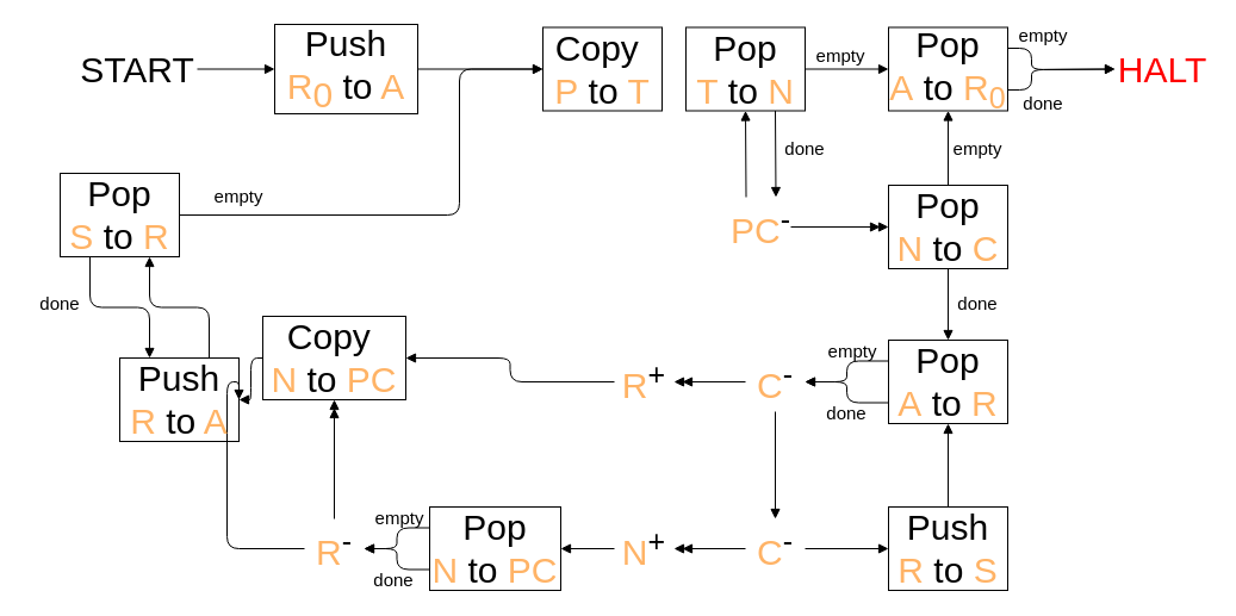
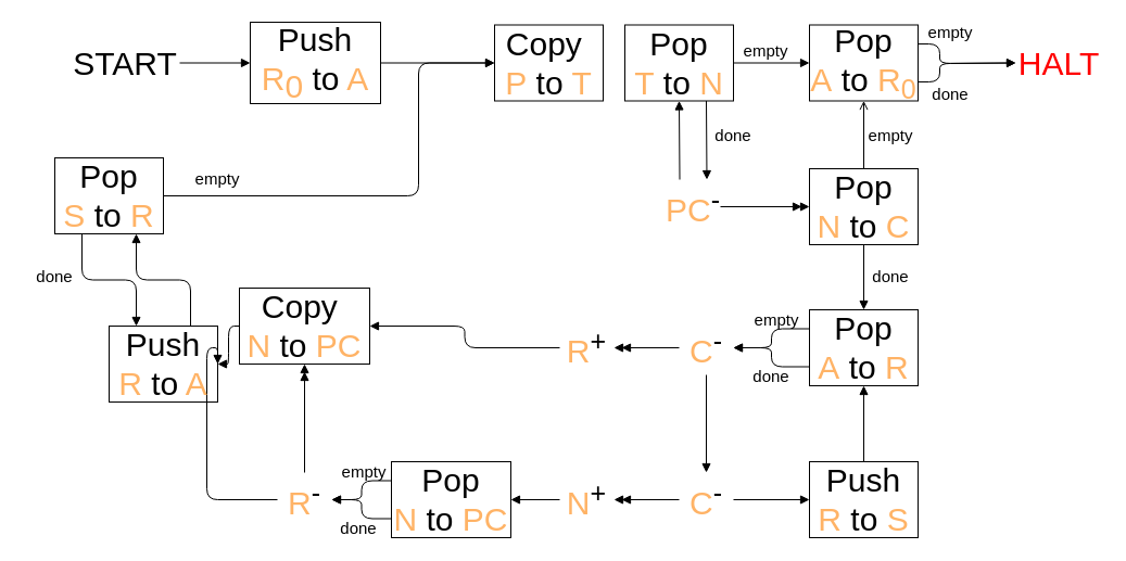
  <mxCell id="0" />
  <mxCell id="1" parent="0" />
  <mxCell id="2" style="edgeStyle=orthogonalEdgeStyle;html=1;exitX=1;exitY=0.5;exitDx=0;exitDy=0;entryX=0;entryY=0.5;entryDx=0;entryDy=0;fontSize=15;fontColor=#000000;endArrow=block;endFill=1;" edge="1" parent="1" source="3" target="5"><mxGeometry relative="1" as="geometry" /></mxCell>
  <mxCell id="3" value="START" style="text;html=1;strokeColor=none;fillColor=none;align=center;verticalAlign=middle;whiteSpace=wrap;rounded=0;fontSize=30;" vertex="1" parent="1"><mxGeometry x="65" y="42.5" width="100" height="30" as="geometry" /></mxCell>
  <mxCell id="4" style="edgeStyle=orthogonalEdgeStyle;html=1;exitX=1;exitY=0.5;exitDx=0;exitDy=0;entryX=0;entryY=0.5;entryDx=0;entryDy=0;fontSize=15;fontColor=#000000;endArrow=block;endFill=1;" edge="1" parent="1" source="5" target="6"><mxGeometry relative="1" as="geometry" /></mxCell>
  <mxCell id="5" value="&lt;font color=&quot;#000000&quot; style=&quot;font-size: 30px&quot;&gt;Push &lt;br&gt;&lt;/font&gt;R&lt;sub style=&quot;font-size: 30px&quot;&gt;0&lt;/sub&gt;&lt;font color=&quot;#000000&quot; style=&quot;font-size: 30px&quot;&gt; to &lt;/font&gt;A" style="rounded=0;whiteSpace=wrap;html=1;fontSize=30;fontColor=#FFB366;strokeColor=#000000;fillColor=none;" vertex="1" parent="1"><mxGeometry x="230" y="20" width="120" height="75" as="geometry" /></mxCell>
  <mxCell id="6" value="&lt;font color=&quot;#000000&quot; style=&quot;font-size: 30px&quot;&gt;Copy&amp;nbsp;&lt;br&gt;&lt;/font&gt;P&lt;font color=&quot;#000000&quot; style=&quot;font-size: 30px&quot;&gt;&amp;nbsp;to &lt;/font&gt;T" style="rounded=0;whiteSpace=wrap;html=1;fontSize=30;fontColor=#FFB366;strokeColor=#000000;fillColor=none;" vertex="1" parent="1"><mxGeometry x="455" y="22.5" width="100" height="70" as="geometry" /></mxCell>
  <mxCell id="7" style="edgeStyle=none;html=1;exitX=1;exitY=0.5;exitDx=0;exitDy=0;entryX=0;entryY=0.5;entryDx=0;entryDy=0;fontSize=15;fontColor=#000000;endArrow=block;endFill=1;" edge="1" parent="1" source="9" target="12"><mxGeometry relative="1" as="geometry" /></mxCell>
  <mxCell id="8" style="edgeStyle=none;html=1;exitX=0.75;exitY=1;exitDx=0;exitDy=0;entryX=0.75;entryY=0;entryDx=0;entryDy=0;fontSize=15;fontColor=#000000;endArrow=block;endFill=1;" edge="1" parent="1" source="9" target="19"><mxGeometry relative="1" as="geometry" /></mxCell>
  <mxCell id="9" value="&lt;font color=&quot;#000000&quot; style=&quot;font-size: 30px&quot;&gt;Pop&lt;br&gt;&lt;/font&gt;T&lt;font color=&quot;#000000&quot; style=&quot;font-size: 30px&quot;&gt;&amp;nbsp;to &lt;/font&gt;N" style="rounded=0;whiteSpace=wrap;html=1;fontSize=30;fontColor=#FFB366;strokeColor=#000000;fillColor=none;" vertex="1" parent="1"><mxGeometry x="575" y="22.5" width="100" height="70" as="geometry" /></mxCell>
  <mxCell id="10" style="edgeStyle=none;html=1;exitX=1;exitY=0.25;exitDx=0;exitDy=0;fontSize=30;fontColor=#FFB366;endArrow=block;endFill=1;entryX=0;entryY=0.5;entryDx=0;entryDy=0;" edge="1" parent="1" source="12" target="13"><mxGeometry relative="1" as="geometry"><mxPoint x="895" y="40.095" as="targetPoint" /><Array as="points"><mxPoint x="865" y="40" /><mxPoint x="865" y="58" /></Array></mxGeometry></mxCell>
  <mxCell id="11" style="edgeStyle=none;html=1;exitX=1;exitY=0.75;exitDx=0;exitDy=0;entryX=0;entryY=0.5;entryDx=0;entryDy=0;fontSize=30;fontColor=#FFB366;endArrow=block;endFill=1;" edge="1" parent="1" source="12" target="13"><mxGeometry relative="1" as="geometry"><Array as="points"><mxPoint x="865" y="75" /><mxPoint x="865" y="58" /></Array></mxGeometry></mxCell>
  <mxCell id="12" value="&lt;font color=&quot;#000000&quot; style=&quot;font-size: 30px&quot;&gt;Pop&lt;br&gt;&lt;/font&gt;A&lt;font color=&quot;#000000&quot; style=&quot;font-size: 30px&quot;&gt;&amp;nbsp;to &lt;/font&gt;R&lt;sub&gt;0&lt;/sub&gt;" style="rounded=0;whiteSpace=wrap;html=1;fontSize=30;fontColor=#FFB366;strokeColor=#000000;fillColor=none;" vertex="1" parent="1"><mxGeometry x="745" y="22.5" width="100" height="70" as="geometry" /></mxCell>
  <mxCell id="13" value="HALT" style="text;html=1;strokeColor=none;fillColor=none;align=center;verticalAlign=middle;whiteSpace=wrap;rounded=0;fontSize=30;fontColor=#FF0000;" vertex="1" parent="1"><mxGeometry x="935" y="42.5" width="80" height="30" as="geometry" /></mxCell>
  <mxCell id="14" value="empty" style="text;html=1;strokeColor=none;fillColor=none;align=center;verticalAlign=middle;whiteSpace=wrap;rounded=0;fontSize=15;fontColor=#000000;" vertex="1" parent="1"><mxGeometry x="845" y="20" width="60" height="17.5" as="geometry" /></mxCell>
  <mxCell id="15" value="done" style="text;html=1;strokeColor=none;fillColor=none;align=center;verticalAlign=middle;whiteSpace=wrap;rounded=0;fontSize=15;fontColor=#000000;" vertex="1" parent="1"><mxGeometry x="845" y="77.5" width="60" height="17.5" as="geometry" /></mxCell>
  <mxCell id="16" value="empty" style="text;html=1;strokeColor=none;fillColor=none;align=center;verticalAlign=middle;whiteSpace=wrap;rounded=0;fontSize=15;fontColor=#000000;" vertex="1" parent="1"><mxGeometry x="675" y="37.5" width="60" height="17.5" as="geometry" /></mxCell>
  <mxCell id="17" style="edgeStyle=none;html=1;exitX=0.25;exitY=0;exitDx=0;exitDy=0;entryX=0.5;entryY=1;entryDx=0;entryDy=0;fontSize=15;fontColor=#000000;endArrow=block;endFill=1;" edge="1" parent="1" source="19" target="9"><mxGeometry relative="1" as="geometry" /></mxCell>
  <mxCell id="18" style="edgeStyle=none;html=1;exitX=1;exitY=0.5;exitDx=0;exitDy=0;entryX=0;entryY=0.5;entryDx=0;entryDy=0;fontSize=15;fontColor=#000000;endArrow=doubleBlock;endFill=1;" edge="1" parent="1" source="19" target="22"><mxGeometry relative="1" as="geometry" /></mxCell>
  <mxCell id="19" value="&lt;font color=&quot;#ffb366&quot;&gt;PC&lt;/font&gt;&lt;sup&gt;-&lt;/sup&gt;" style="text;html=1;strokeColor=none;fillColor=none;align=center;verticalAlign=middle;whiteSpace=wrap;rounded=0;fontSize=30;" vertex="1" parent="1"><mxGeometry x="613" y="165" width="50" height="50" as="geometry" /></mxCell>
- <mxCell id="20" style="edgeStyle=none;html=1;exitX=0.5;exitY=0;exitDx=0;exitDy=0;entryX=0.5;entryY=1;entryDx=0;entryDy=0;fontSize=15;fontColor=#000000;endArrow=block;endFill=1;" edge="1" parent="1" source="22" target="12"><mxGeometry relative="1" as="geometry" /></mxCell>
+ <mxCell id="20" style="edgeStyle=none;html=1;exitX=0.5;exitY=0;exitDx=0;exitDy=0;entryX=0.5;entryY=1;entryDx=0;entryDy=0;fontSize=15;fontColor=#000000;endArrow=open;endFill=1;" edge="1" parent="1" source="22" target="12"><mxGeometry relative="1" as="geometry" /></mxCell>
  <mxCell id="21" style="edgeStyle=none;html=1;exitX=0.5;exitY=1;exitDx=0;exitDy=0;entryX=0.5;entryY=0;entryDx=0;entryDy=0;fontSize=15;fontColor=#000000;endArrow=block;endFill=1;" edge="1" parent="1" source="22" target="27"><mxGeometry relative="1" as="geometry" /></mxCell>
  <mxCell id="22" value="&lt;font color=&quot;#000000&quot; style=&quot;font-size: 30px&quot;&gt;Pop&lt;br&gt;&lt;/font&gt;N&lt;font color=&quot;#000000&quot; style=&quot;font-size: 30px&quot;&gt;&amp;nbsp;to &lt;/font&gt;C" style="rounded=0;whiteSpace=wrap;html=1;fontSize=30;fontColor=#FFB366;strokeColor=#000000;fillColor=none;" vertex="1" parent="1"><mxGeometry x="745" y="155" width="100" height="70" as="geometry" /></mxCell>
  <mxCell id="23" value="done" style="text;html=1;strokeColor=none;fillColor=none;align=center;verticalAlign=middle;whiteSpace=wrap;rounded=0;fontSize=15;fontColor=#000000;" vertex="1" parent="1"><mxGeometry x="645" y="115" width="60" height="17.5" as="geometry" /></mxCell>
  <mxCell id="24" value="empty" style="text;html=1;strokeColor=none;fillColor=none;align=center;verticalAlign=middle;whiteSpace=wrap;rounded=0;fontSize=15;fontColor=#000000;" vertex="1" parent="1"><mxGeometry x="795" y="115" width="50" height="17.5" as="geometry" /></mxCell>
  <mxCell id="25" style="edgeStyle=orthogonalEdgeStyle;html=1;exitX=0;exitY=0.25;exitDx=0;exitDy=0;entryX=1;entryY=0.5;entryDx=0;entryDy=0;fontSize=15;fontColor=#000000;endArrow=block;endFill=1;" edge="1" parent="1" source="27" target="31"><mxGeometry relative="1" as="geometry" /></mxCell>
  <mxCell id="26" style="edgeStyle=orthogonalEdgeStyle;html=1;exitX=0;exitY=0.75;exitDx=0;exitDy=0;fontSize=15;fontColor=#000000;endArrow=block;endFill=1;entryX=1;entryY=0.5;entryDx=0;entryDy=0;" edge="1" parent="1" source="27" target="31"><mxGeometry relative="1" as="geometry"><mxPoint x="685" y="337.333" as="targetPoint" /></mxGeometry></mxCell>
  <mxCell id="27" value="&lt;font color=&quot;#000000&quot; style=&quot;font-size: 30px&quot;&gt;Pop&lt;br&gt;&lt;/font&gt;A&lt;font color=&quot;#000000&quot; style=&quot;font-size: 30px&quot;&gt;&amp;nbsp;to &lt;/font&gt;R" style="rounded=0;whiteSpace=wrap;html=1;fontSize=30;fontColor=#FFB366;strokeColor=#000000;fillColor=none;" vertex="1" parent="1"><mxGeometry x="745" y="285" width="100" height="70" as="geometry" /></mxCell>
  <mxCell id="28" value="done" style="text;html=1;strokeColor=none;fillColor=none;align=center;verticalAlign=middle;whiteSpace=wrap;rounded=0;fontSize=15;fontColor=#000000;" vertex="1" parent="1"><mxGeometry x="790" y="245" width="60" height="17.5" as="geometry" /></mxCell>
  <mxCell id="29" style="edgeStyle=orthogonalEdgeStyle;html=1;exitX=0.5;exitY=1;exitDx=0;exitDy=0;entryX=0.5;entryY=0;entryDx=0;entryDy=0;fontSize=15;fontColor=#000000;endArrow=block;endFill=1;" edge="1" parent="1" source="31" target="36"><mxGeometry relative="1" as="geometry" /></mxCell>
  <mxCell id="30" style="edgeStyle=orthogonalEdgeStyle;html=1;exitX=0;exitY=0.5;exitDx=0;exitDy=0;entryX=1;entryY=0.5;entryDx=0;entryDy=0;fontSize=15;fontColor=#000000;endArrow=doubleBlock;endFill=1;" edge="1" parent="1" source="31" target="38"><mxGeometry relative="1" as="geometry" /></mxCell>
  <mxCell id="31" value="&lt;font color=&quot;#ffb366&quot;&gt;C&lt;/font&gt;&lt;sup&gt;-&lt;/sup&gt;" style="text;html=1;strokeColor=none;fillColor=none;align=center;verticalAlign=middle;whiteSpace=wrap;rounded=0;fontSize=30;" vertex="1" parent="1"><mxGeometry x="625" y="295" width="50" height="50" as="geometry" /></mxCell>
  <mxCell id="32" value="empty" style="text;html=1;strokeColor=none;fillColor=none;align=center;verticalAlign=middle;whiteSpace=wrap;rounded=0;fontSize=15;fontColor=#000000;" vertex="1" parent="1"><mxGeometry x="690" y="285" width="50" height="17.5" as="geometry" /></mxCell>
  <mxCell id="33" value="done" style="text;html=1;strokeColor=none;fillColor=none;align=center;verticalAlign=middle;whiteSpace=wrap;rounded=0;fontSize=15;fontColor=#000000;" vertex="1" parent="1"><mxGeometry x="680" y="337.5" width="60" height="17.5" as="geometry" /></mxCell>
  <mxCell id="34" style="edgeStyle=orthogonalEdgeStyle;html=1;exitX=0;exitY=0.5;exitDx=0;exitDy=0;entryX=1;entryY=0.5;entryDx=0;entryDy=0;fontSize=15;fontColor=#000000;endArrow=doubleBlock;endFill=1;" edge="1" parent="1" source="36" target="40"><mxGeometry relative="1" as="geometry" /></mxCell>
  <mxCell id="35" style="edgeStyle=orthogonalEdgeStyle;html=1;exitX=1;exitY=0.5;exitDx=0;exitDy=0;entryX=0;entryY=0.5;entryDx=0;entryDy=0;fontSize=15;fontColor=#000000;endArrow=block;endFill=1;" edge="1" parent="1" source="36" target="42"><mxGeometry relative="1" as="geometry" /></mxCell>
  <mxCell id="36" value="&lt;font color=&quot;#ffb366&quot;&gt;C&lt;/font&gt;&lt;sup&gt;-&lt;/sup&gt;" style="text;html=1;strokeColor=none;fillColor=none;align=center;verticalAlign=middle;whiteSpace=wrap;rounded=0;fontSize=30;" vertex="1" parent="1"><mxGeometry x="625" y="435" width="50" height="50" as="geometry" /></mxCell>
  <mxCell id="37" style="edgeStyle=orthogonalEdgeStyle;html=1;exitX=0;exitY=0.5;exitDx=0;exitDy=0;entryX=1;entryY=0.5;entryDx=0;entryDy=0;fontSize=15;fontColor=#000000;endArrow=block;endFill=1;" edge="1" parent="1" source="38" target="47"><mxGeometry relative="1" as="geometry" /></mxCell>
  <mxCell id="38" value="&lt;font color=&quot;#ffb366&quot;&gt;R&lt;/font&gt;&lt;sup&gt;+&lt;/sup&gt;" style="text;html=1;strokeColor=none;fillColor=none;align=center;verticalAlign=middle;whiteSpace=wrap;rounded=0;fontSize=30;" vertex="1" parent="1"><mxGeometry x="515" y="295" width="50" height="50" as="geometry" /></mxCell>
  <mxCell id="39" style="edgeStyle=orthogonalEdgeStyle;html=1;exitX=0;exitY=0.5;exitDx=0;exitDy=0;entryX=1;entryY=0.5;entryDx=0;entryDy=0;fontSize=15;fontColor=#000000;endArrow=block;endFill=1;" edge="1" parent="1" source="40" target="45"><mxGeometry relative="1" as="geometry" /></mxCell>
  <mxCell id="40" value="&lt;font color=&quot;#ffb366&quot;&gt;N&lt;/font&gt;&lt;sup&gt;+&lt;/sup&gt;" style="text;html=1;strokeColor=none;fillColor=none;align=center;verticalAlign=middle;whiteSpace=wrap;rounded=0;fontSize=30;" vertex="1" parent="1"><mxGeometry x="515" y="435" width="50" height="50" as="geometry" /></mxCell>
  <mxCell id="41" style="edgeStyle=orthogonalEdgeStyle;html=1;exitX=0.5;exitY=0;exitDx=0;exitDy=0;entryX=0.5;entryY=1;entryDx=0;entryDy=0;fontSize=15;fontColor=#000000;endArrow=block;endFill=1;" edge="1" parent="1" source="42" target="27"><mxGeometry relative="1" as="geometry" /></mxCell>
  <mxCell id="42" value="&lt;font color=&quot;#000000&quot; style=&quot;font-size: 30px&quot;&gt;Push&lt;br&gt;&lt;/font&gt;R&lt;font color=&quot;#000000&quot; style=&quot;font-size: 30px&quot;&gt;&amp;nbsp;to &lt;/font&gt;S" style="rounded=0;whiteSpace=wrap;html=1;fontSize=30;fontColor=#FFB366;strokeColor=#000000;fillColor=none;" vertex="1" parent="1"><mxGeometry x="745" y="425" width="100" height="70" as="geometry" /></mxCell>
  <mxCell id="43" style="edgeStyle=orthogonalEdgeStyle;html=1;exitX=0;exitY=0.75;exitDx=0;exitDy=0;entryX=1;entryY=0.5;entryDx=0;entryDy=0;fontSize=15;fontColor=#000000;endArrow=block;endFill=1;" edge="1" parent="1" source="45" target="50"><mxGeometry relative="1" as="geometry" /></mxCell>
  <mxCell id="44" style="edgeStyle=orthogonalEdgeStyle;html=1;exitX=0;exitY=0.25;exitDx=0;exitDy=0;fontSize=15;fontColor=#000000;endArrow=block;endFill=1;entryX=1;entryY=0.5;entryDx=0;entryDy=0;" edge="1" parent="1" source="45" target="50"><mxGeometry relative="1" as="geometry"><mxPoint x="320" y="442.207" as="targetPoint" /></mxGeometry></mxCell>
  <mxCell id="45" value="&lt;font color=&quot;#000000&quot; style=&quot;font-size: 30px&quot;&gt;Pop&lt;br&gt;&lt;/font&gt;N&lt;font color=&quot;#000000&quot; style=&quot;font-size: 30px&quot;&gt;&amp;nbsp;to &lt;/font&gt;PC" style="rounded=0;whiteSpace=wrap;html=1;fontSize=30;fontColor=#FFB366;strokeColor=#000000;fillColor=none;" vertex="1" parent="1"><mxGeometry x="360" y="425" width="110" height="70" as="geometry" /></mxCell>
  <mxCell id="46" style="edgeStyle=orthogonalEdgeStyle;html=1;exitX=0;exitY=0.5;exitDx=0;exitDy=0;entryX=1;entryY=0.5;entryDx=0;entryDy=0;fontSize=15;fontColor=#000000;endArrow=block;endFill=1;" edge="1" parent="1" source="47" target="52"><mxGeometry relative="1" as="geometry" /></mxCell>
  <mxCell id="47" value="&lt;font color=&quot;#000000&quot; style=&quot;font-size: 30px&quot;&gt;Copy&amp;nbsp;&lt;br&gt;&lt;/font&gt;N&lt;font color=&quot;#000000&quot; style=&quot;font-size: 30px&quot;&gt;&amp;nbsp;to &lt;/font&gt;PC" style="rounded=0;whiteSpace=wrap;html=1;fontSize=30;fontColor=#FFB366;strokeColor=#000000;fillColor=none;" vertex="1" parent="1"><mxGeometry x="220" y="265" width="120" height="70" as="geometry" /></mxCell>
  <mxCell id="48" style="edgeStyle=orthogonalEdgeStyle;html=1;exitX=0.5;exitY=0;exitDx=0;exitDy=0;entryX=0.5;entryY=1;entryDx=0;entryDy=0;fontSize=15;fontColor=#000000;endArrow=doubleBlock;endFill=1;" edge="1" parent="1" source="50" target="47"><mxGeometry relative="1" as="geometry" /></mxCell>
  <mxCell id="49" style="edgeStyle=orthogonalEdgeStyle;html=1;exitX=0;exitY=0.5;exitDx=0;exitDy=0;entryX=1;entryY=0.5;entryDx=0;entryDy=0;fontSize=15;fontColor=#000000;endArrow=block;endFill=1;" edge="1" parent="1" source="50" target="52"><mxGeometry relative="1" as="geometry"><Array as="points"><mxPoint x="190" y="460" /><mxPoint x="190" y="320" /></Array></mxGeometry></mxCell>
  <mxCell id="50" value="&lt;font color=&quot;#ffb366&quot;&gt;R&lt;/font&gt;&lt;sup&gt;-&lt;/sup&gt;" style="text;html=1;strokeColor=none;fillColor=none;align=center;verticalAlign=middle;whiteSpace=wrap;rounded=0;fontSize=30;" vertex="1" parent="1"><mxGeometry x="255" y="435" width="50" height="50" as="geometry" /></mxCell>
  <mxCell id="51" style="edgeStyle=orthogonalEdgeStyle;html=1;exitX=0.75;exitY=0;exitDx=0;exitDy=0;entryX=0.75;entryY=1;entryDx=0;entryDy=0;fontSize=15;fontColor=#000000;endArrow=block;endFill=1;" edge="1" parent="1" source="52" target="57"><mxGeometry relative="1" as="geometry" /></mxCell>
  <mxCell id="52" value="&lt;font color=&quot;#000000&quot; style=&quot;font-size: 30px&quot;&gt;Push&lt;br&gt;&lt;/font&gt;R&lt;font color=&quot;#000000&quot; style=&quot;font-size: 30px&quot;&gt;&amp;nbsp;to &lt;/font&gt;A" style="rounded=0;whiteSpace=wrap;html=1;fontSize=30;fontColor=#FFB366;strokeColor=#000000;fillColor=none;" vertex="1" parent="1"><mxGeometry x="100" y="300" width="100" height="70" as="geometry" /></mxCell>
  <mxCell id="53" value="empty" style="text;html=1;strokeColor=none;fillColor=none;align=center;verticalAlign=middle;whiteSpace=wrap;rounded=0;fontSize=15;fontColor=#000000;" vertex="1" parent="1"><mxGeometry x="310" y="425" width="50" height="17.5" as="geometry" /></mxCell>
  <mxCell id="54" value="done" style="text;html=1;strokeColor=none;fillColor=none;align=center;verticalAlign=middle;whiteSpace=wrap;rounded=0;fontSize=15;fontColor=#000000;" vertex="1" parent="1"><mxGeometry x="300" y="477.5" width="60" height="17.5" as="geometry" /></mxCell>
  <mxCell id="55" style="edgeStyle=orthogonalEdgeStyle;html=1;exitX=0.25;exitY=1;exitDx=0;exitDy=0;entryX=0.25;entryY=0;entryDx=0;entryDy=0;fontSize=15;fontColor=#000000;endArrow=block;endFill=1;" edge="1" parent="1" source="57" target="52"><mxGeometry relative="1" as="geometry" /></mxCell>
  <mxCell id="56" style="edgeStyle=orthogonalEdgeStyle;html=1;exitX=1;exitY=0.5;exitDx=0;exitDy=0;entryX=0;entryY=0.5;entryDx=0;entryDy=0;fontSize=15;fontColor=#000000;endArrow=block;endFill=1;" edge="1" parent="1" source="57" target="6"><mxGeometry relative="1" as="geometry"><Array as="points"><mxPoint x="385" y="180" /><mxPoint x="385" y="58" /><mxPoint x="455" y="58" /></Array></mxGeometry></mxCell>
  <mxCell id="57" value="&lt;font color=&quot;#000000&quot; style=&quot;font-size: 30px&quot;&gt;Pop&lt;br&gt;&lt;/font&gt;S&lt;font color=&quot;#000000&quot; style=&quot;font-size: 30px&quot;&gt;&amp;nbsp;to &lt;/font&gt;R" style="rounded=0;whiteSpace=wrap;html=1;fontSize=30;fontColor=#FFB366;strokeColor=#000000;fillColor=none;" vertex="1" parent="1"><mxGeometry x="50" y="145" width="100" height="70" as="geometry" /></mxCell>
  <mxCell id="58" value="done" style="text;html=1;strokeColor=none;fillColor=none;align=center;verticalAlign=middle;whiteSpace=wrap;rounded=0;fontSize=15;fontColor=#000000;" vertex="1" parent="1"><mxGeometry x="20" y="245" width="60" height="17.5" as="geometry" /></mxCell>
  <mxCell id="59" value="empty" style="text;html=1;strokeColor=none;fillColor=none;align=center;verticalAlign=middle;whiteSpace=wrap;rounded=0;fontSize=15;fontColor=#000000;" vertex="1" parent="1"><mxGeometry x="170" y="155" width="60" height="17.5" as="geometry" /></mxCell>
